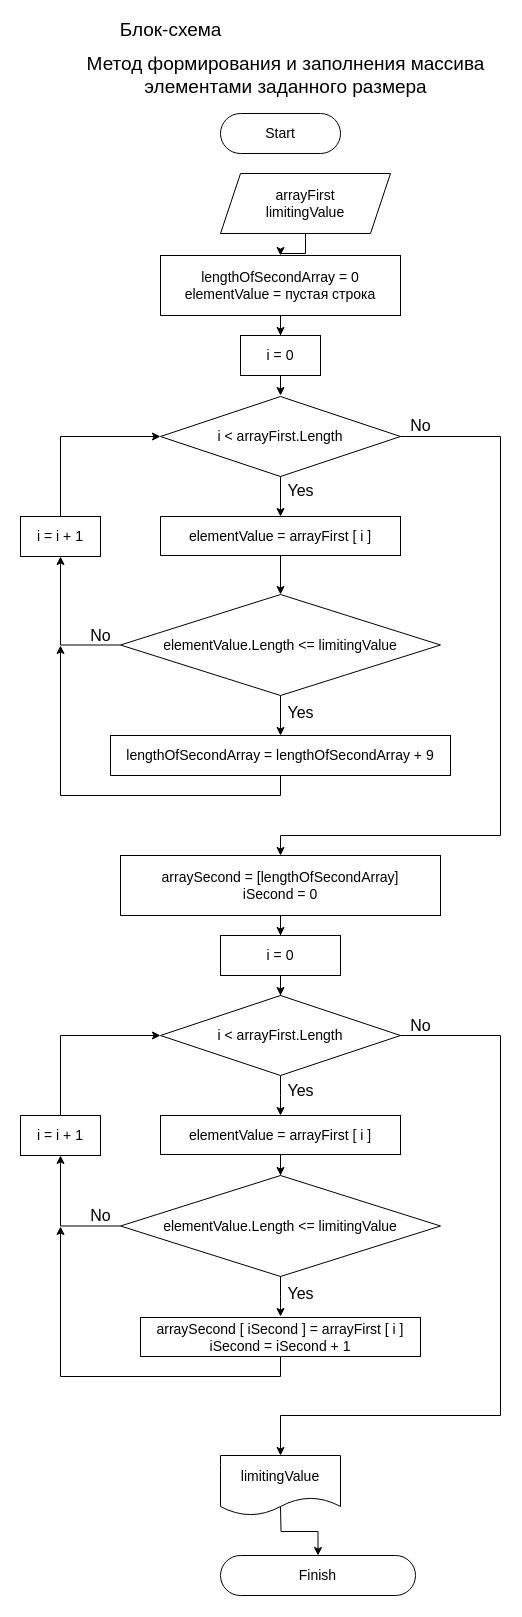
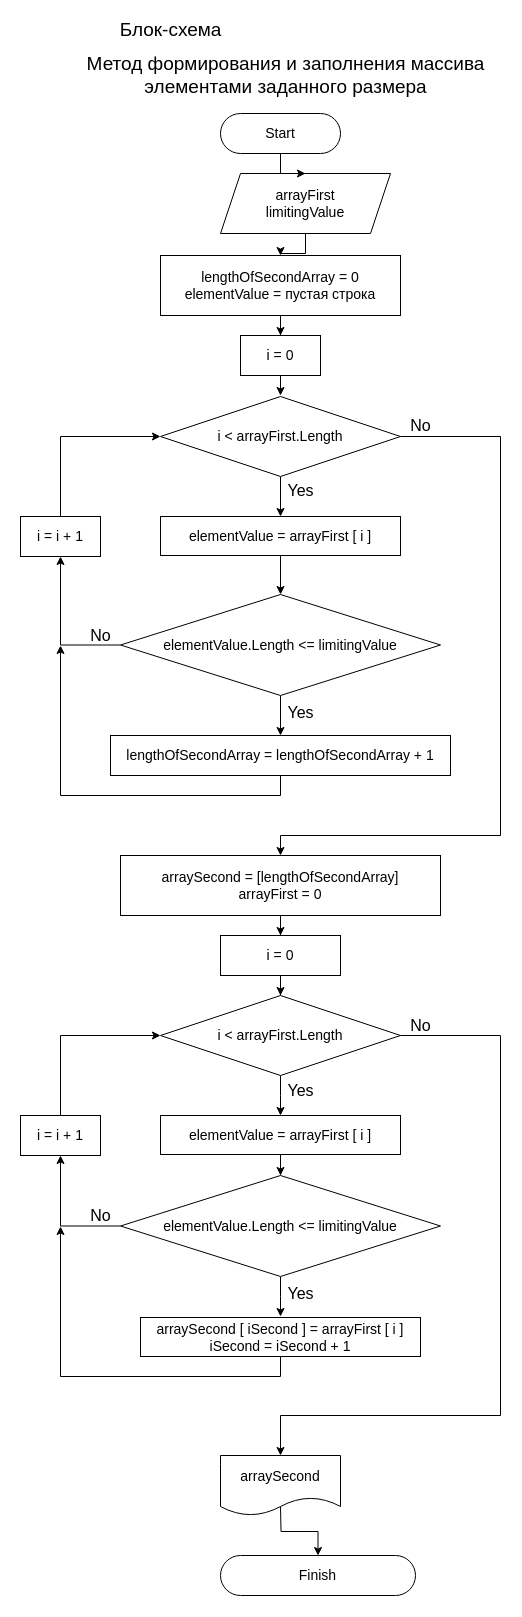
  <mxCell id="0" />
  <mxCell id="1" parent="0" />
  <mxCell id="2" style="edgeStyle=orthogonalEdgeStyle;rounded=0;orthogonalLoop=1;jettySize=auto;html=1;entryX=0.5;entryY=0;entryDx=0;entryDy=0;" parent="1" source="3" target="5" edge="1"><mxGeometry relative="1" as="geometry" /></mxCell>
  <mxCell id="3" value="&lt;font style=&quot;font-size: 14px&quot;&gt;arrayFirst&lt;br&gt;limitingValue&lt;br&gt;&lt;/font&gt;" style="shape=parallelogram;perimeter=parallelogramPerimeter;whiteSpace=wrap;html=1;fixedSize=1;" parent="1" vertex="1"><mxGeometry x="220" y="173" width="170" height="60" as="geometry" /></mxCell>
  <mxCell id="4" style="edgeStyle=orthogonalEdgeStyle;rounded=0;orthogonalLoop=1;jettySize=auto;html=1;entryX=0.5;entryY=0;entryDx=0;entryDy=0;" edge="1" parent="1" source="5" target="29"><mxGeometry relative="1" as="geometry" /></mxCell>
  <mxCell id="5" value="&lt;font style=&quot;font-size: 14px&quot;&gt;lengthOfSecondArray = 0&lt;br&gt;elementValue = пустая строка&lt;br&gt;&lt;/font&gt;" style="rounded=0;whiteSpace=wrap;html=1;" parent="1" vertex="1"><mxGeometry x="160" y="255" width="240" height="60" as="geometry" /></mxCell>
  <mxCell id="6" style="edgeStyle=orthogonalEdgeStyle;rounded=0;orthogonalLoop=1;jettySize=auto;html=1;entryX=0.5;entryY=0;entryDx=0;entryDy=0;" parent="1" source="8" target="10" edge="1"><mxGeometry relative="1" as="geometry" /></mxCell>
  <mxCell id="7" style="edgeStyle=orthogonalEdgeStyle;rounded=0;orthogonalLoop=1;jettySize=auto;html=1;entryX=0.5;entryY=0;entryDx=0;entryDy=0;" edge="1" parent="1" source="8" target="17"><mxGeometry relative="1" as="geometry"><Array as="points"><mxPoint x="500" y="436" /><mxPoint x="500" y="835" /><mxPoint x="280" y="835" /></Array></mxGeometry></mxCell>
  <mxCell id="8" value="&lt;font style=&quot;font-size: 14px&quot;&gt;i &amp;lt; arrayFirst.Length&lt;/font&gt;" style="rhombus;whiteSpace=wrap;html=1;" parent="1" vertex="1"><mxGeometry x="160" y="396" width="240" height="80" as="geometry" /></mxCell>
  <mxCell id="9" style="edgeStyle=orthogonalEdgeStyle;rounded=0;orthogonalLoop=1;jettySize=auto;html=1;entryX=0.5;entryY=0;entryDx=0;entryDy=0;" parent="1" source="10" target="13" edge="1"><mxGeometry relative="1" as="geometry" /></mxCell>
  <mxCell id="10" value="&lt;font style=&quot;font-size: 14px&quot;&gt;elementValue = arrayFirst [ i ]&lt;br&gt;&lt;/font&gt;" style="rounded=0;whiteSpace=wrap;html=1;" parent="1" vertex="1"><mxGeometry x="160" y="516" width="240" height="39" as="geometry" /></mxCell>
  <mxCell id="11" style="edgeStyle=orthogonalEdgeStyle;rounded=0;orthogonalLoop=1;jettySize=auto;html=1;entryX=0.5;entryY=0;entryDx=0;entryDy=0;" parent="1" source="13" target="15" edge="1"><mxGeometry relative="1" as="geometry" /></mxCell>
  <mxCell id="12" style="edgeStyle=orthogonalEdgeStyle;rounded=0;orthogonalLoop=1;jettySize=auto;html=1;entryX=0.5;entryY=1;entryDx=0;entryDy=0;" edge="1" parent="1" source="13" target="48"><mxGeometry relative="1" as="geometry" /></mxCell>
  <mxCell id="13" value="&lt;font style=&quot;font-size: 14px&quot;&gt;elementValue.Length &amp;lt;= limitingValue&lt;/font&gt;" style="rhombus;whiteSpace=wrap;html=1;" parent="1" vertex="1"><mxGeometry x="120" y="594" width="320" height="101" as="geometry" /></mxCell>
  <mxCell id="14" style="edgeStyle=orthogonalEdgeStyle;rounded=0;orthogonalLoop=1;jettySize=auto;html=1;" parent="1" source="15" edge="1"><mxGeometry relative="1" as="geometry"><mxPoint x="60" y="645" as="targetPoint" /><Array as="points"><mxPoint x="280" y="795" /><mxPoint x="60" y="795" /></Array></mxGeometry></mxCell>
- <mxCell id="15" value="&lt;font style=&quot;font-size: 14px&quot;&gt;lengthOfSecondArray = lengthOfSecondArray + 9&lt;br&gt;&lt;/font&gt;" style="rounded=0;whiteSpace=wrap;html=1;" parent="1" vertex="1"><mxGeometry x="110" y="735" width="340" height="40" as="geometry" /></mxCell>
+ <mxCell id="15" value="&lt;font style=&quot;font-size: 14px&quot;&gt;lengthOfSecondArray = lengthOfSecondArray + 1&lt;br&gt;&lt;/font&gt;" style="rounded=0;whiteSpace=wrap;html=1;" parent="1" vertex="1"><mxGeometry x="110" y="735" width="340" height="40" as="geometry" /></mxCell>
  <mxCell id="16" style="edgeStyle=orthogonalEdgeStyle;rounded=0;orthogonalLoop=1;jettySize=auto;html=1;entryX=0.5;entryY=0;entryDx=0;entryDy=0;" edge="1" parent="1" source="17" target="19"><mxGeometry relative="1" as="geometry" /></mxCell>
- <mxCell id="17" value="&lt;font style=&quot;font-size: 14px&quot;&gt;arraySecond = [lengthOfSecondArray]&lt;br&gt;iSecond = 0&lt;br&gt;&lt;/font&gt;" style="rounded=0;whiteSpace=wrap;html=1;" vertex="1" parent="1"><mxGeometry x="120" y="855" width="320" height="60" as="geometry" /></mxCell>
+ <mxCell id="17" value="&lt;font style=&quot;font-size: 14px&quot;&gt;arraySecond = [lengthOfSecondArray]&lt;br&gt;arrayFirst = 0&lt;br&gt;&lt;/font&gt;" style="rounded=0;whiteSpace=wrap;html=1;" vertex="1" parent="1"><mxGeometry x="120" y="855" width="320" height="60" as="geometry" /></mxCell>
  <mxCell id="18" style="edgeStyle=orthogonalEdgeStyle;rounded=0;orthogonalLoop=1;jettySize=auto;html=1;entryX=0.5;entryY=0;entryDx=0;entryDy=0;" edge="1" parent="1" source="19" target="22"><mxGeometry relative="1" as="geometry" /></mxCell>
  <mxCell id="19" value="&lt;font style=&quot;font-size: 14px&quot;&gt;i = 0&lt;br&gt;&lt;/font&gt;" style="rounded=0;whiteSpace=wrap;html=1;" vertex="1" parent="1"><mxGeometry x="220" y="935" width="120" height="40" as="geometry" /></mxCell>
  <mxCell id="20" style="edgeStyle=orthogonalEdgeStyle;rounded=0;orthogonalLoop=1;jettySize=auto;html=1;entryX=0.5;entryY=0;entryDx=0;entryDy=0;" edge="1" source="22" parent="1"><mxGeometry relative="1" as="geometry"><mxPoint x="280" y="1115" as="targetPoint" /></mxGeometry></mxCell>
  <mxCell id="21" style="edgeStyle=orthogonalEdgeStyle;rounded=0;orthogonalLoop=1;jettySize=auto;html=1;entryX=0.5;entryY=0;entryDx=0;entryDy=0;" edge="1" parent="1" source="22" target="33"><mxGeometry relative="1" as="geometry"><Array as="points"><mxPoint x="500" y="1035" /><mxPoint x="500" y="1415" /><mxPoint x="280" y="1415" /></Array></mxGeometry></mxCell>
  <mxCell id="22" value="&lt;font style=&quot;font-size: 14px&quot;&gt;i &amp;lt; arrayFirst.Length&lt;/font&gt;" style="rhombus;whiteSpace=wrap;html=1;" vertex="1" parent="1"><mxGeometry x="160" y="995" width="240" height="80" as="geometry" /></mxCell>
  <mxCell id="23" style="edgeStyle=orthogonalEdgeStyle;rounded=0;orthogonalLoop=1;jettySize=auto;html=1;entryX=0.5;entryY=0;entryDx=0;entryDy=0;" edge="1" source="25" parent="1"><mxGeometry relative="1" as="geometry"><mxPoint x="280" y="1316" as="targetPoint" /></mxGeometry></mxCell>
  <mxCell id="24" style="edgeStyle=orthogonalEdgeStyle;rounded=0;orthogonalLoop=1;jettySize=auto;html=1;entryX=0.5;entryY=1;entryDx=0;entryDy=0;" edge="1" parent="1" source="25" target="50"><mxGeometry relative="1" as="geometry" /></mxCell>
  <mxCell id="25" value="&lt;font style=&quot;font-size: 14px&quot;&gt;elementValue.Length &amp;lt;= limitingValue&lt;/font&gt;" style="rhombus;whiteSpace=wrap;html=1;" vertex="1" parent="1"><mxGeometry x="120" y="1175" width="320" height="101" as="geometry" /></mxCell>
  <mxCell id="26" style="edgeStyle=orthogonalEdgeStyle;rounded=0;orthogonalLoop=1;jettySize=auto;html=1;entryX=0.5;entryY=0;entryDx=0;entryDy=0;" edge="1" parent="1" source="27" target="25"><mxGeometry relative="1" as="geometry" /></mxCell>
  <mxCell id="27" value="&lt;font style=&quot;font-size: 14px&quot;&gt;elementValue = arrayFirst [ i ]&lt;br&gt;&lt;/font&gt;" style="rounded=0;whiteSpace=wrap;html=1;" vertex="1" parent="1"><mxGeometry x="160" y="1115" width="240" height="39" as="geometry" /></mxCell>
  <mxCell id="28" style="edgeStyle=orthogonalEdgeStyle;rounded=0;orthogonalLoop=1;jettySize=auto;html=1;" edge="1" parent="1" source="29"><mxGeometry relative="1" as="geometry"><mxPoint x="280" y="395" as="targetPoint" /></mxGeometry></mxCell>
  <mxCell id="29" value="&lt;font style=&quot;font-size: 14px&quot;&gt;i = 0&lt;br&gt;&lt;/font&gt;" style="rounded=0;whiteSpace=wrap;html=1;" vertex="1" parent="1"><mxGeometry x="240" y="335" width="80" height="40" as="geometry" /></mxCell>
  <mxCell id="30" value="&lt;font style=&quot;font-size: 14px&quot;&gt;arraySecond [ iSecond ] = arrayFirst [ i ]&lt;br&gt;iSecond = iSecond + 1&lt;br&gt;&lt;/font&gt;" style="rounded=0;whiteSpace=wrap;html=1;" vertex="1" parent="1"><mxGeometry x="140" y="1317" width="280" height="39" as="geometry" /></mxCell>
  <mxCell id="31" style="edgeStyle=orthogonalEdgeStyle;rounded=0;orthogonalLoop=1;jettySize=auto;html=1;" edge="1" parent="1"><mxGeometry relative="1" as="geometry"><mxPoint x="60" y="1226" as="targetPoint" /><Array as="points"><mxPoint x="280" y="1376" /><mxPoint x="60" y="1376" /></Array><mxPoint x="280" y="1356" as="sourcePoint" /></mxGeometry></mxCell>
  <mxCell id="32" style="edgeStyle=orthogonalEdgeStyle;rounded=0;orthogonalLoop=1;jettySize=auto;html=1;entryX=0.5;entryY=0;entryDx=0;entryDy=0;" edge="1" parent="1" target="36"><mxGeometry relative="1" as="geometry"><mxPoint x="280" y="1506" as="sourcePoint" /><mxPoint x="280" y="1546" as="targetPoint" /></mxGeometry></mxCell>
- <mxCell id="33" value="&lt;font style=&quot;font-size: 14px&quot;&gt;limitingValue&lt;/font&gt;" style="shape=document;whiteSpace=wrap;html=1;boundedLbl=1;" vertex="1" parent="1"><mxGeometry x="220" y="1455" width="120" height="60" as="geometry" /></mxCell>
+ <mxCell id="33" value="&lt;font style=&quot;font-size: 14px&quot;&gt;arraySecond&lt;/font&gt;" style="shape=document;whiteSpace=wrap;html=1;boundedLbl=1;" vertex="1" parent="1"><mxGeometry x="220" y="1455" width="120" height="60" as="geometry" /></mxCell>
+ <mxCell id="34" style="edgeStyle=orthogonalEdgeStyle;rounded=0;orthogonalLoop=1;jettySize=auto;html=1;entryX=0.5;entryY=0;entryDx=0;entryDy=0;" edge="1" parent="1" source="35" target="3"><mxGeometry relative="1" as="geometry" /></mxCell>
  <mxCell id="35" value="&lt;font style=&quot;font-size: 14px&quot;&gt;Start&lt;/font&gt;" style="rounded=1;whiteSpace=wrap;html=1;arcSize=50;" vertex="1" parent="1"><mxGeometry x="220" y="113" width="120" height="40" as="geometry" /></mxCell>
  <mxCell id="36" value="&lt;font style=&quot;font-size: 14px&quot;&gt;Finish&lt;/font&gt;" style="rounded=1;whiteSpace=wrap;html=1;arcSize=50;" vertex="1" parent="1"><mxGeometry x="220" y="1555" width="195" height="40" as="geometry" /></mxCell>
  <mxCell id="37" value="&lt;span style=&quot;font-size: 16px&quot;&gt;Yes&lt;/span&gt;" style="text;html=1;align=center;verticalAlign=middle;resizable=0;points=[];autosize=1;" vertex="1" parent="1"><mxGeometry x="280" y="480" width="40" height="20" as="geometry" /></mxCell>
  <mxCell id="38" value="&lt;font style=&quot;font-size: 16px&quot;&gt;Yes&lt;/font&gt;" style="text;html=1;align=center;verticalAlign=middle;resizable=0;points=[];autosize=1;" vertex="1" parent="1"><mxGeometry x="280" y="702" width="40" height="20" as="geometry" /></mxCell>
  <mxCell id="39" value="&lt;font style=&quot;font-size: 16px&quot;&gt;Yes&lt;/font&gt;" style="text;html=1;align=center;verticalAlign=middle;resizable=0;points=[];autosize=1;" vertex="1" parent="1"><mxGeometry x="280" y="1080" width="40" height="20" as="geometry" /></mxCell>
  <mxCell id="40" value="&lt;font style=&quot;font-size: 16px&quot;&gt;Yes&lt;/font&gt;" style="text;html=1;align=center;verticalAlign=middle;resizable=0;points=[];autosize=1;" vertex="1" parent="1"><mxGeometry x="280" y="1283" width="40" height="20" as="geometry" /></mxCell>
  <mxCell id="41" value="&lt;font style=&quot;font-size: 16px&quot;&gt;No&lt;/font&gt;" style="text;html=1;align=center;verticalAlign=middle;resizable=0;points=[];autosize=1;" vertex="1" parent="1"><mxGeometry x="400" y="415" width="40" height="20" as="geometry" /></mxCell>
  <mxCell id="42" value="&lt;font style=&quot;font-size: 16px&quot;&gt;No&lt;/font&gt;" style="text;html=1;align=center;verticalAlign=middle;resizable=0;points=[];autosize=1;" vertex="1" parent="1"><mxGeometry x="80" y="625" width="40" height="20" as="geometry" /></mxCell>
  <mxCell id="43" value="&lt;font style=&quot;font-size: 16px&quot;&gt;No&lt;/font&gt;" style="text;html=1;align=center;verticalAlign=middle;resizable=0;points=[];autosize=1;" vertex="1" parent="1"><mxGeometry x="400" y="1015" width="40" height="20" as="geometry" /></mxCell>
  <mxCell id="44" value="&lt;font style=&quot;font-size: 16px&quot;&gt;No&lt;/font&gt;" style="text;html=1;align=center;verticalAlign=middle;resizable=0;points=[];autosize=1;" vertex="1" parent="1"><mxGeometry x="80" y="1205" width="40" height="20" as="geometry" /></mxCell>
  <mxCell id="45" value="&lt;font style=&quot;font-size: 19px&quot;&gt;Метод формирования и заполнения массива &lt;br&gt;элементами заданного размера&lt;/font&gt;" style="text;html=1;align=center;verticalAlign=middle;resizable=0;points=[];autosize=1;" vertex="1" parent="1"><mxGeometry x="80" y="55" width="410" height="40" as="geometry" /></mxCell>
  <mxCell id="46" value="&lt;span style=&quot;font-size: 19px&quot;&gt;Блок-схема&lt;/span&gt;" style="text;html=1;align=center;verticalAlign=middle;resizable=0;points=[];autosize=1;" vertex="1" parent="1"><mxGeometry x="110" y="20" width="120" height="20" as="geometry" /></mxCell>
  <mxCell id="47" style="edgeStyle=orthogonalEdgeStyle;rounded=0;orthogonalLoop=1;jettySize=auto;html=1;entryX=0;entryY=0.5;entryDx=0;entryDy=0;" edge="1" parent="1" source="48" target="8"><mxGeometry relative="1" as="geometry"><Array as="points"><mxPoint x="60" y="436" /></Array></mxGeometry></mxCell>
  <mxCell id="48" value="&lt;font style=&quot;font-size: 14px&quot;&gt;i = i + 1&lt;br&gt;&lt;/font&gt;" style="rounded=0;whiteSpace=wrap;html=1;" vertex="1" parent="1"><mxGeometry x="20" y="516" width="80" height="40" as="geometry" /></mxCell>
  <mxCell id="49" style="edgeStyle=orthogonalEdgeStyle;rounded=0;orthogonalLoop=1;jettySize=auto;html=1;entryX=0;entryY=0.5;entryDx=0;entryDy=0;" edge="1" parent="1" source="50" target="22"><mxGeometry relative="1" as="geometry"><Array as="points"><mxPoint x="60" y="1035" /></Array></mxGeometry></mxCell>
  <mxCell id="50" value="&lt;font style=&quot;font-size: 14px&quot;&gt;i = i + 1&lt;br&gt;&lt;/font&gt;" style="rounded=0;whiteSpace=wrap;html=1;" vertex="1" parent="1"><mxGeometry x="20" y="1115" width="80" height="40" as="geometry" /></mxCell>
